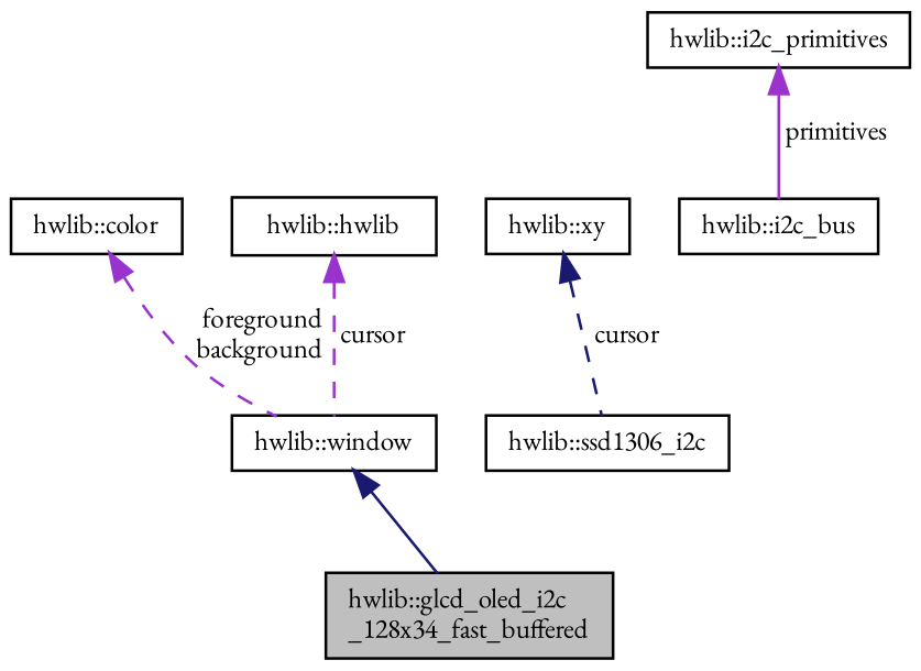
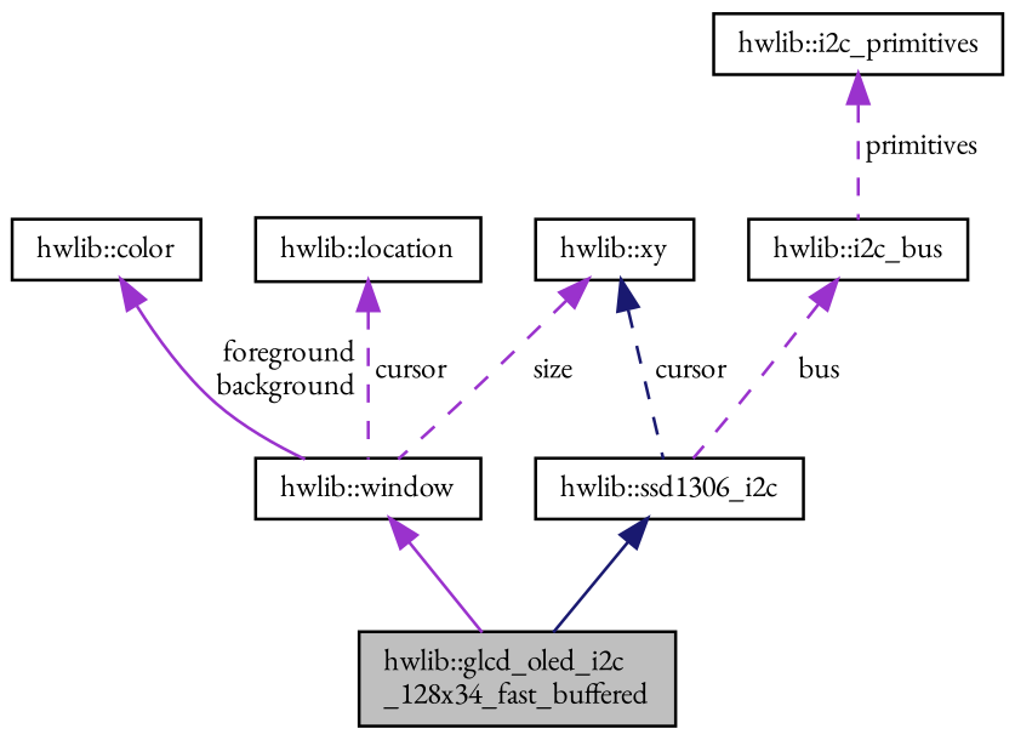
  digraph {
    fontname="EB Garamond"
    node [color=black fillcolor=white fontname="EB Garamond" fontsize=10 shape=record style=filled]
    edge [color=darkorchid3 dir=back fontname="EB Garamond" fontsize=10 labelfontname=Helvetica labelfontsize=10 style=dashed]
    n1 [fillcolor=grey75 fontcolor=black height=0.2 label="hwlib::glcd_oled_i2c\l_128x34_fast_buffered" width=0.4]
    n2 [height=0.2 label="hwlib::ssd1306_i2c" width=0.4]
    n3 [height=0.2 label="hwlib::xy" width=0.4]
    n4 [height=0.2 label="hwlib::window" width=0.4]
    n5 [height=0.2 label="hwlib::i2c_bus" width=0.4]
    n6 [height=0.2 label="hwlib::i2c_primitives" width=0.4]
    n7 [height=0.2 label="hwlib::color" width=0.4]
-   n8 [height=0.2 label="hwlib::hwlib" width=0.4]
+   n8 [height=0.2 label="hwlib::location" width=0.4]
+   n2 -> n1 [color=midnightblue style=solid]
    n3 -> n2 [color=midnightblue label=" cursor"]
-   n4 -> n1 [color=midnightblue style=solid]
-   n6 -> n5 [label=" primitives" style=solid]
-   n7 -> n4 [label=" foreground\nbackground"]
+   n3 -> n4 [label=" size"]
+   n4 -> n1 [style=solid]
+   n5 -> n2 [label=" bus"]
+   n6 -> n5 [label=" primitives"]
+   n7 -> n4 [label=" foreground\nbackground" style=solid]
    n8 -> n4 [label=" cursor"]
  }
